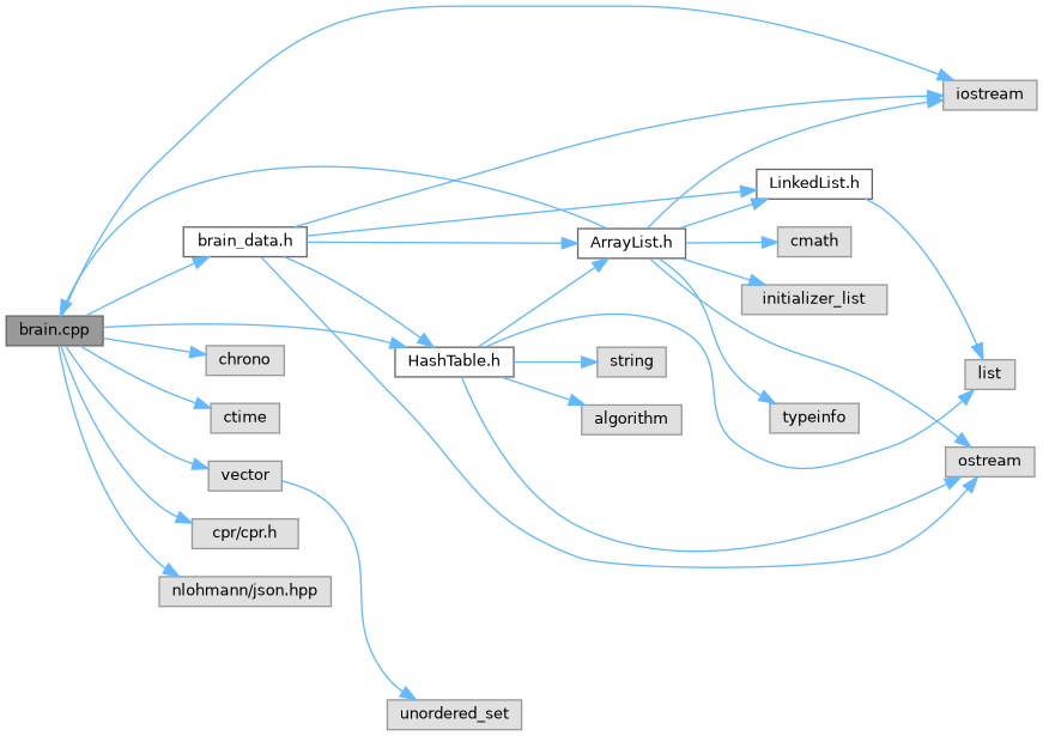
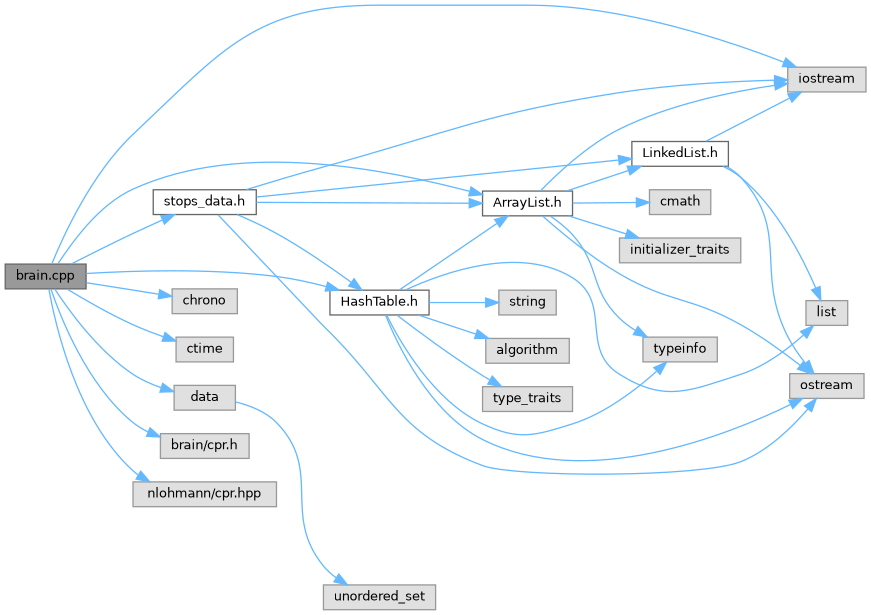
  digraph {
    rankdir=LR
    node [color=grey60 fillcolor="#E0E0E0" fontname=Helvetica fontsize=10 shape=box style=filled]
    edge [color=steelblue1 fontname=Helvetica fontsize=10 labelfontname=Helvetica labelfontsize=10 style=solid]
    n1 [color=gray40 fillcolor=grey60 fontcolor=black height=0.2 label="brain.cpp" width=0.4]
    n2 [height=0.2 label=iostream width=0.4]
    n3 [height=0.2 label=chrono width=0.4]
    n4 [height=0.2 label=ctime width=0.4]
-   n5 [height=0.2 label=vector width=0.4]
-   n6 [color=grey40 fillcolor=white height=0.2 label="brain_data.h" width=0.4]
+   n5 [height=0.2 label=data width=0.4]
+   n6 [color=grey40 fillcolor=white height=0.2 label="stops_data.h" width=0.4]
    n7 [color=grey40 fillcolor=white height=0.2 label="ArrayList.h" width=0.4]
    n8 [color=grey40 fillcolor=white height=0.2 label="HashTable.h" width=0.4]
-   n9 [height=0.2 label="cpr/cpr.h" width=0.4]
-   n10 [height=0.2 label="nlohmann/json.hpp" width=0.4]
+   n9 [height=0.2 label="brain/cpr.h" width=0.4]
+   n10 [height=0.2 label="nlohmann/cpr.hpp" width=0.4]
    n11 [height=0.2 label=unordered_set width=0.4]
    n12 [color=grey40 fillcolor=white height=0.2 label="LinkedList.h" width=0.4]
    n13 [height=0.2 label=ostream width=0.4]
-   n14 [height=0.2 label=initializer_list width=0.4]
+   n14 [height=0.2 label=initializer_traits width=0.4]
    n15 [height=0.2 label=cmath width=0.4]
    n16 [height=0.2 label=typeinfo width=0.4]
    n17 [height=0.2 label=string width=0.4]
    n18 [height=0.2 label=list width=0.4]
    n19 [height=0.2 label=algorithm width=0.4]
+   n20 [height=0.2 label=type_traits width=0.4]
    n1 -> n2
    n1 -> n3
    n1 -> n4
    n1 -> n5
    n1 -> n6
-   n7 -> n1
+   n1 -> n7
    n1 -> n8
    n1 -> n9
    n1 -> n10
    n5 -> n11
    n6 -> n2
    n6 -> n7
    n6 -> n8
    n6 -> n12
    n6 -> n13
    n7 -> n2
    n7 -> n12
    n7 -> n13
    n7 -> n14
    n7 -> n15
    n7 -> n16
    n8 -> n7
    n8 -> n13
+   n8 -> n16
    n8 -> n17
    n8 -> n18
    n8 -> n19
+   n8 -> n20
+   n12 -> n2
+   n12 -> n13
    n12 -> n18
  }
